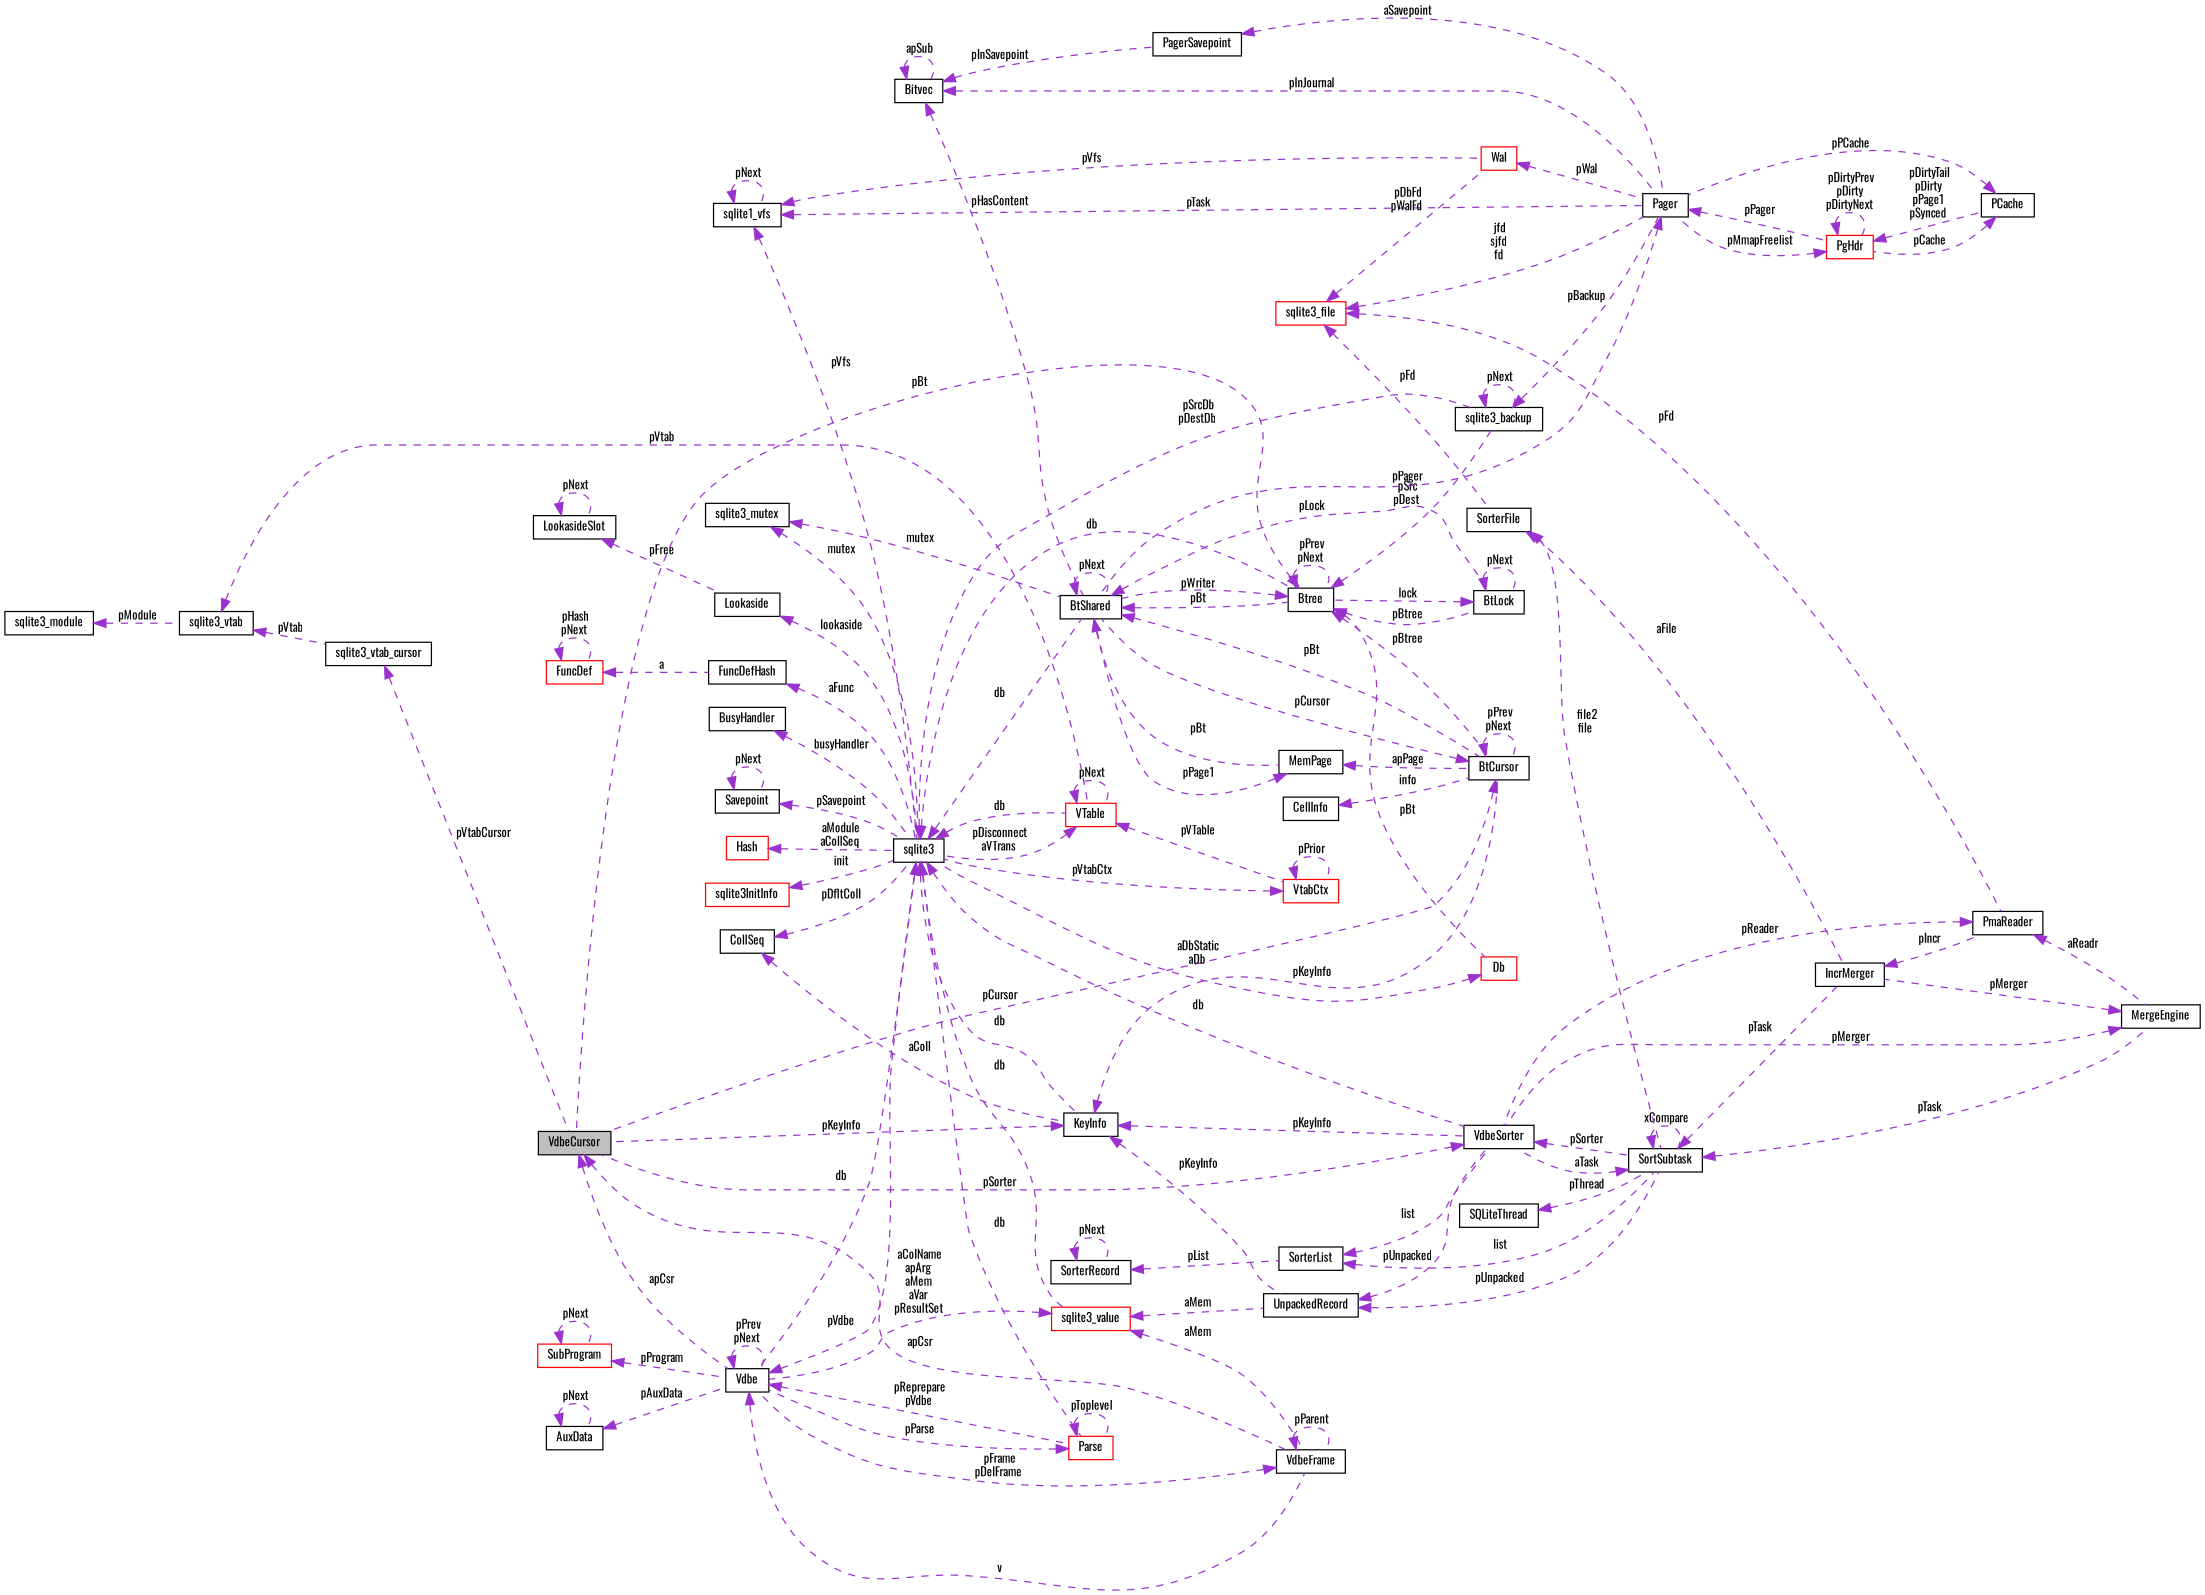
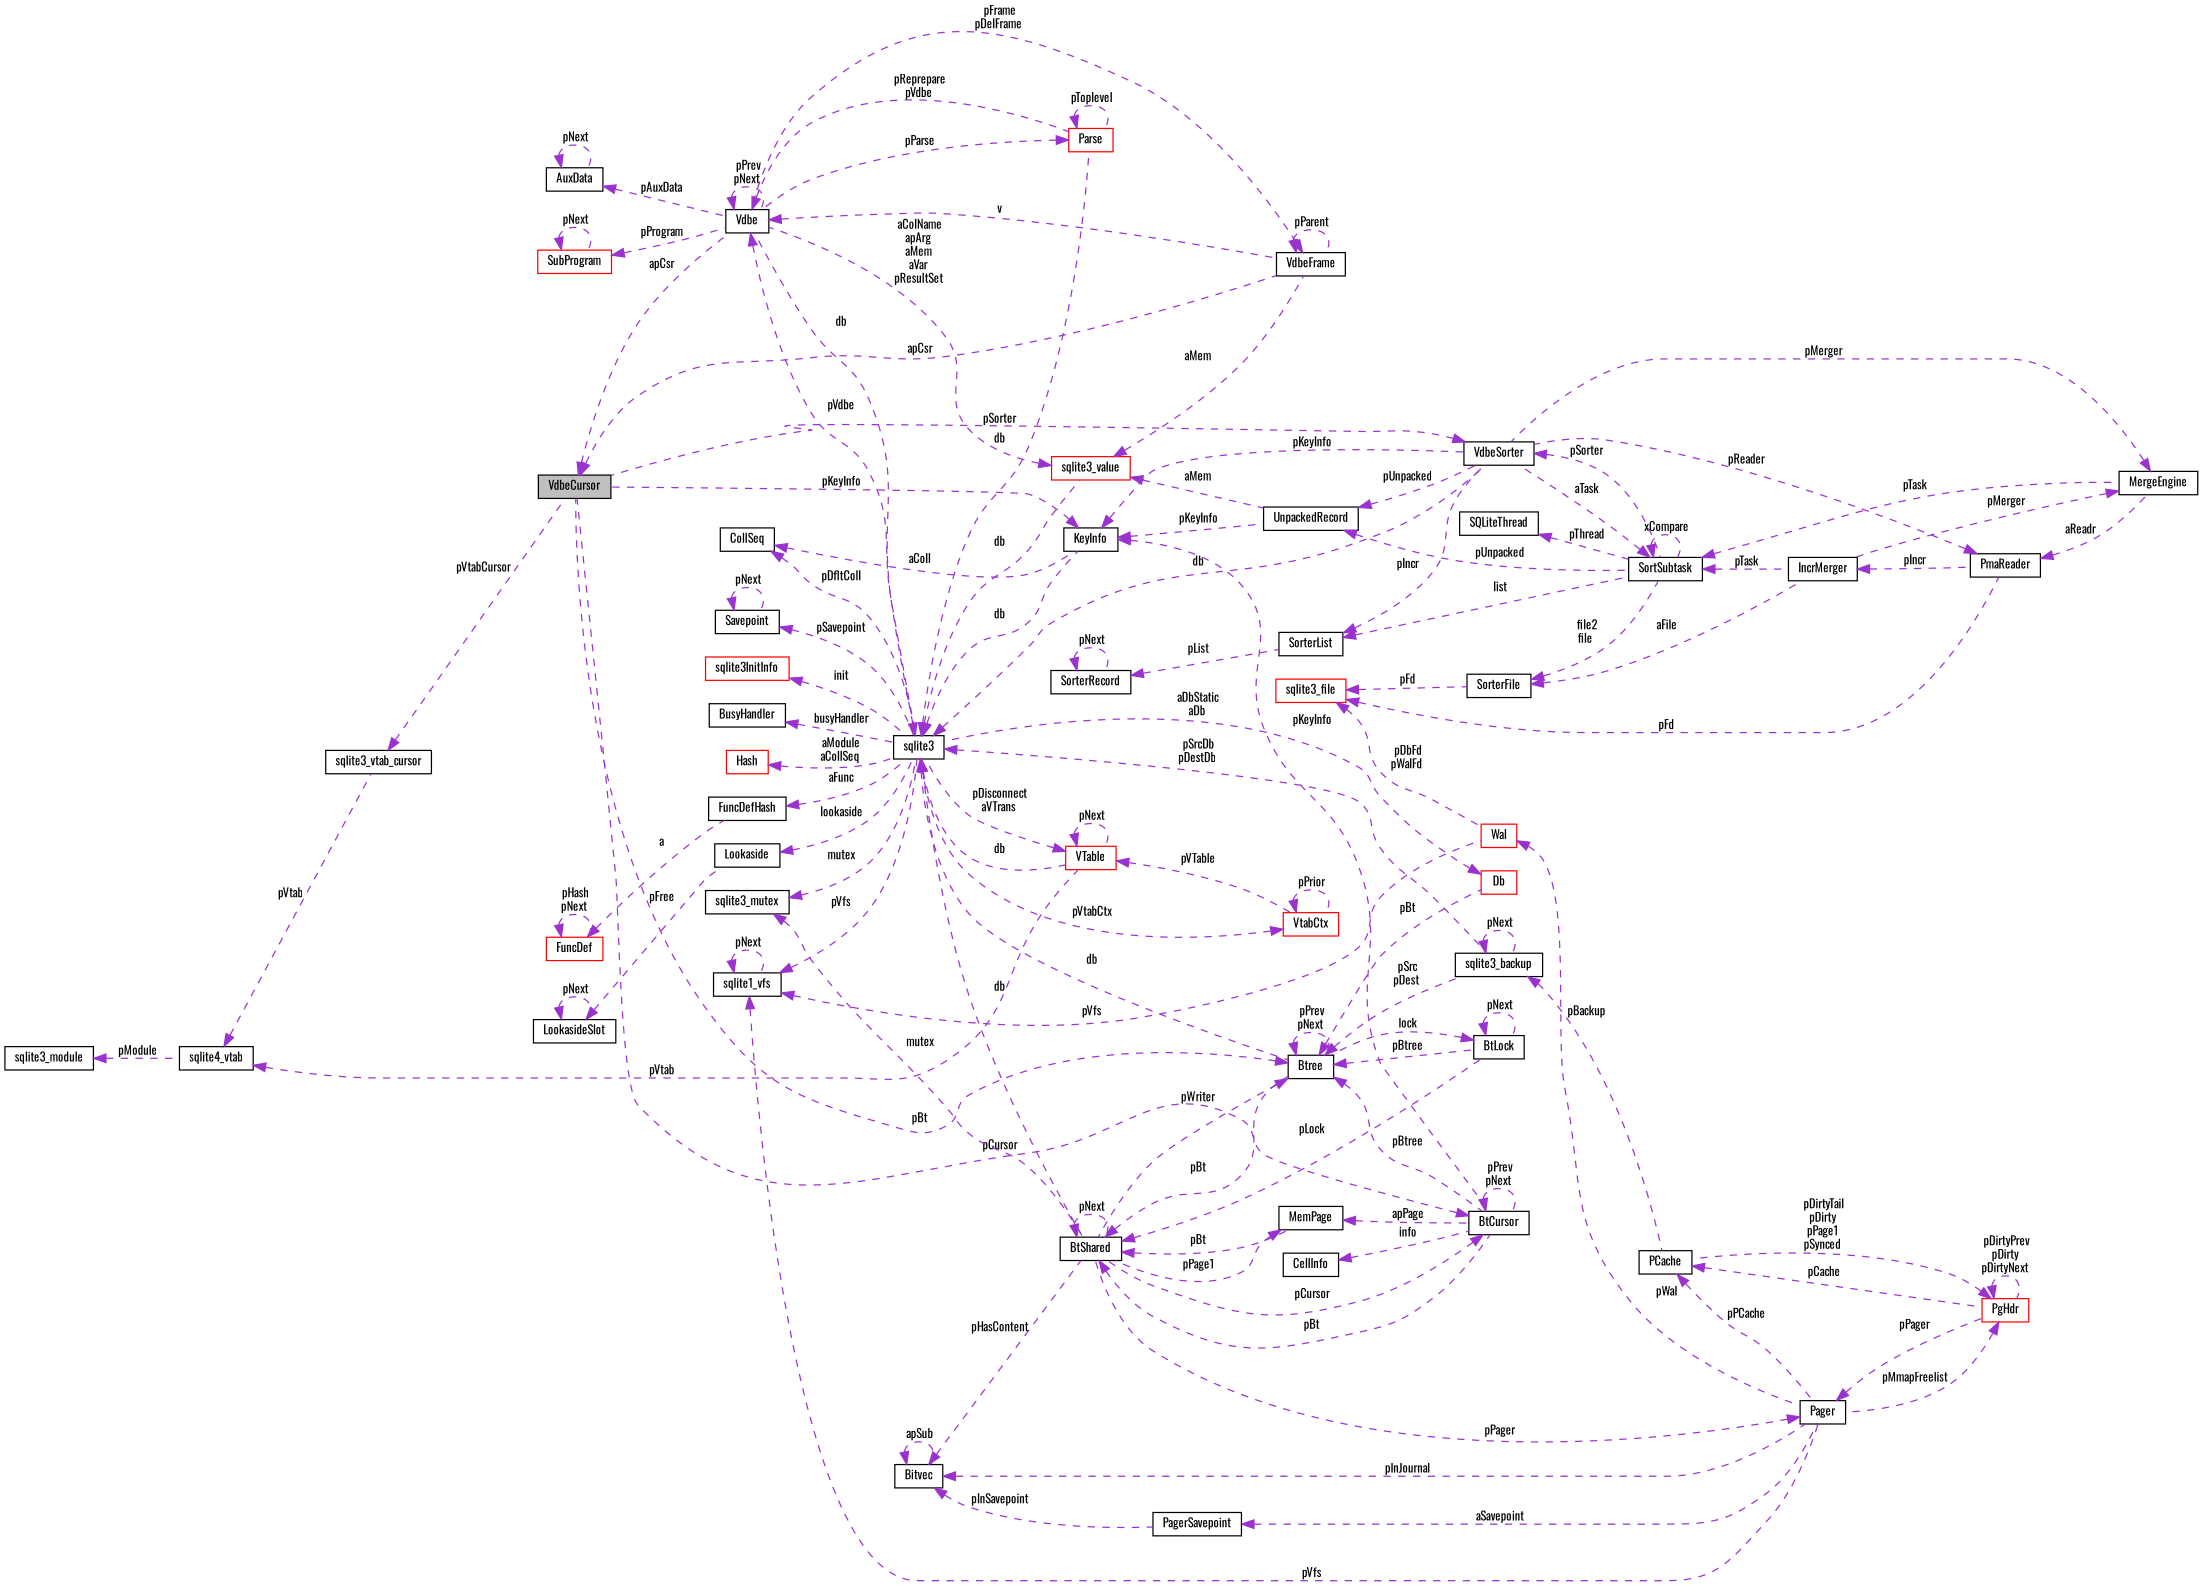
  digraph {
    fontname=Oswald
    rankdir=LR
    node [color=black fillcolor=white fontname=Oswald fontsize=10 shape=record style=filled]
    edge [color=darkorchid3 dir=back fontname=Oswald fontsize=10 labelfontname=Helvetica labelfontsize=10 style=dashed]
    n1 [fillcolor=grey75 fontcolor=black height=0.2 label=VdbeCursor width=0.4]
    n2 [height=0.2 label=Vdbe width=0.4]
    n3 [height=0.2 label=VdbeFrame width=0.4]
    n4 [height=0.2 label=sqlite3 width=0.4]
    n5 [color=red height=0.2 label=Parse width=0.4]
    n6 [height=0.2 label=BtCursor width=0.4]
    n7 [height=0.2 label=BtShared width=0.4]
    n8 [height=0.2 label=Btree width=0.4]
    n9 [height=0.2 label=MemPage width=0.4]
    n10 [height=0.2 label=BtLock width=0.4]
    n11 [height=0.2 label=CellInfo width=0.4]
    n12 [height=0.2 label=sqlite3_backup width=0.4]
    n13 [color=red height=0.2 label=Db width=0.4]
    n14 [color=red height=0.2 label=sqlite3_value width=0.4]
    n15 [color=red height=0.2 label=VTable width=0.4]
    n16 [height=0.2 label=KeyInfo width=0.4]
    n17 [height=0.2 label=VdbeSorter width=0.4]
    n18 [height=0.2 label=UnpackedRecord width=0.4]
    n19 [color=red height=0.2 label=VtabCtx width=0.4]
    n20 [height=0.2 label=Pager width=0.4]
    n21 [height=0.2 label=SortSubtask width=0.4]
    n22 [height=0.2 label=AuxData width=0.4]
    n23 [color=red height=0.2 label=SubProgram width=0.4]
    n24 [height=0.2 label=Savepoint width=0.4]
    n25 [height=0.2 label=FuncDefHash width=0.4]
    n26 [color=red height=0.2 label=FuncDef width=0.4]
    n27 [height=0.2 label=Lookaside width=0.4]
    n28 [height=0.2 label=LookasideSlot width=0.4]
    n29 [height=0.2 label=sqlite3_mutex width=0.4]
    n30 [height=0.2 label=sqlite1_vfs width=0.4]
    n31 [color=red height=0.2 label=Wal width=0.4]
    n32 [color=red height=0.2 label=PgHdr width=0.4]
    n33 [color=red height=0.2 label=sqlite3InitInfo width=0.4]
    n34 [height=0.2 label=BusyHandler width=0.4]
-   n35 [height=0.2 label=sqlite3_vtab width=0.4]
+   n35 [height=0.2 label=sqlite4_vtab width=0.4]
    n36 [height=0.2 label=sqlite3_vtab_cursor width=0.4]
    n37 [height=0.2 label=sqlite3_module width=0.4]
    n38 [height=0.2 label=CollSeq width=0.4]
    n39 [color=red height=0.2 label=Hash width=0.4]
    n40 [height=0.2 label=Bitvec width=0.4]
    n41 [height=0.2 label=PagerSavepoint width=0.4]
    n42 [height=0.2 label=PCache width=0.4]
    n43 [color=red height=0.2 label=sqlite3_file width=0.4]
    n44 [height=0.2 label=PmaReader width=0.4]
    n45 [height=0.2 label=SorterFile width=0.4]
    n46 [height=0.2 label=MergeEngine width=0.4]
    n47 [height=0.2 label=IncrMerger width=0.4]
    n48 [height=0.2 label=SorterList width=0.4]
    n49 [height=0.2 label=SorterRecord width=0.4]
    n50 [height=0.2 label=SQLiteThread width=0.4]
    n1 -> n2 [label=" apCsr"]
    n1 -> n3 [label=" apCsr"]
    n2 -> n2 [label=" pPrev\npNext"]
    n2 -> n3 [label=" v"]
    n2 -> n4 [label=" pVdbe"]
    n2 -> n5 [label=" pReprepare\npVdbe"]
    n3 -> n2 [label=" pFrame\npDelFrame"]
    n3 -> n3 [label=" pParent"]
    n4 -> n2 [label=" db"]
    n4 -> n5 [label=" db"]
    n4 -> n7 [label=" db"]
    n4 -> n8 [label=" db"]
    n4 -> n12 [label=" pSrcDb\npDestDb"]
    n4 -> n14 [label=" db"]
    n4 -> n15 [label=" db"]
    n4 -> n16 [label=" db"]
    n4 -> n17 [label=" db"]
    n5 -> n2 [label=" pParse"]
    n5 -> n5 [label=" pToplevel"]
    n6 -> n1 [label=" pCursor"]
    n6 -> n6 [label=" pPrev\npNext"]
    n6 -> n7 [label=" pCursor"]
    n7 -> n6 [label=" pBt"]
    n7 -> n7 [label=" pNext"]
    n7 -> n8 [label=" pBt"]
    n7 -> n9 [label=" pBt"]
    n7 -> n10 [label=" pLock"]
    n8 -> n1 [label=" pBt"]
    n8 -> n6 [label=" pBtree"]
    n8 -> n7 [label=" pWriter"]
    n8 -> n8 [label=" pPrev\npNext"]
    n8 -> n10 [label=" pBtree"]
    n8 -> n12 [label=" pSrc\npDest"]
    n8 -> n13 [label=" pBt"]
    n9 -> n6 [label=" apPage"]
    n9 -> n7 [label=" pPage1"]
    n10 -> n8 [label=" lock"]
    n10 -> n10 [label=" pNext"]
    n11 -> n6 [label=" info"]
    n12 -> n12 [label=" pNext"]
-   n12 -> n20 [label=" pBackup"]
+   n12 -> n42 [label=" pBackup"]
    n13 -> n4 [label=" aDbStatic\naDb"]
    n14 -> n2 [label=" aColName\napArg\naMem\naVar\npResultSet"]
    n14 -> n3 [label=" aMem"]
    n14 -> n18 [label=" aMem"]
    n15 -> n4 [label=" pDisconnect\naVTrans"]
    n15 -> n15 [label=" pNext"]
    n15 -> n19 [label=" pVTable"]
    n16 -> n1 [label=" pKeyInfo"]
    n16 -> n6 [label=" pKeyInfo"]
    n16 -> n17 [label=" pKeyInfo"]
    n16 -> n18 [label=" pKeyInfo"]
    n17 -> n1 [label=" pSorter"]
    n17 -> n21 [label=" pSorter"]
    n18 -> n17 [label=" pUnpacked"]
    n18 -> n21 [label=" pUnpacked"]
    n19 -> n4 [label=" pVtabCtx"]
    n19 -> n19 [label=" pPrior"]
    n20 -> n7 [label=" pPager"]
    n20 -> n32 [label=" pPager"]
    n21 -> n17 [label=" aTask"]
    n21 -> n21 [label=" xCompare"]
    n21 -> n46 [label=" pTask"]
    n21 -> n47 [label=" pTask"]
    n22 -> n2 [label=" pAuxData"]
    n22 -> n22 [label=" pNext"]
    n23 -> n2 [label=" pProgram"]
    n23 -> n23 [label=" pNext"]
    n24 -> n4 [label=" pSavepoint"]
    n24 -> n24 [label=" pNext"]
    n25 -> n4 [label=" aFunc"]
    n26 -> n25 [label=" a"]
    n26 -> n26 [label=" pHash\npNext"]
    n27 -> n4 [label=" lookaside"]
    n28 -> n27 [label=" pFree"]
    n28 -> n28 [label=" pNext"]
    n29 -> n4 [label=" mutex"]
    n29 -> n7 [label=" mutex"]
    n30 -> n4 [label=" pVfs"]
-   n30 -> n20 [label=" pTask"]
+   n30 -> n20 [label=" pVfs"]
    n30 -> n30 [label=" pNext"]
    n30 -> n31 [label=" pVfs"]
    n31 -> n20 [label=" pWal"]
    n32 -> n20 [label=" pMmapFreelist"]
    n32 -> n32 [label=" pDirtyPrev\npDirty\npDirtyNext"]
    n32 -> n42 [label=" pDirtyTail\npDirty\npPage1\npSynced"]
    n33 -> n4 [label=" init"]
    n34 -> n4 [label=" busyHandler"]
    n35 -> n15 [label=" pVtab"]
    n35 -> n36 [label=" pVtab"]
    n36 -> n1 [label=" pVtabCursor"]
    n37 -> n35 [label=" pModule"]
    n38 -> n4 [label=" pDfltColl"]
    n38 -> n16 [label=" aColl"]
    n39 -> n4 [label=" aModule\naCollSeq"]
    n40 -> n7 [label=" pHasContent"]
    n40 -> n20 [label=" pInJournal"]
    n40 -> n40 [label=" apSub"]
    n40 -> n41 [label=" pInSavepoint"]
    n41 -> n20 [label=" aSavepoint"]
    n42 -> n20 [label=" pPCache"]
    n42 -> n32 [label=" pCache"]
-   n43 -> n20 [label=" jfd\nsjfd\nfd"]
    n43 -> n31 [label=" pDbFd\npWalFd"]
    n43 -> n44 [label=" pFd"]
    n43 -> n45 [label=" pFd"]
    n44 -> n17 [label=" pReader"]
    n44 -> n46 [label=" aReadr"]
    n45 -> n21 [label=" file2\nfile"]
    n45 -> n47 [label=" aFile"]
    n46 -> n17 [label=" pMerger"]
    n46 -> n47 [label=" pMerger"]
    n47 -> n44 [label=" pIncr"]
-   n48 -> n17 [label=" list"]
+   n48 -> n17 [label=" pIncr"]
    n48 -> n21 [label=" list"]
    n49 -> n48 [label=" pList"]
    n49 -> n49 [label=" pNext"]
    n50 -> n21 [label=" pThread"]
  }
